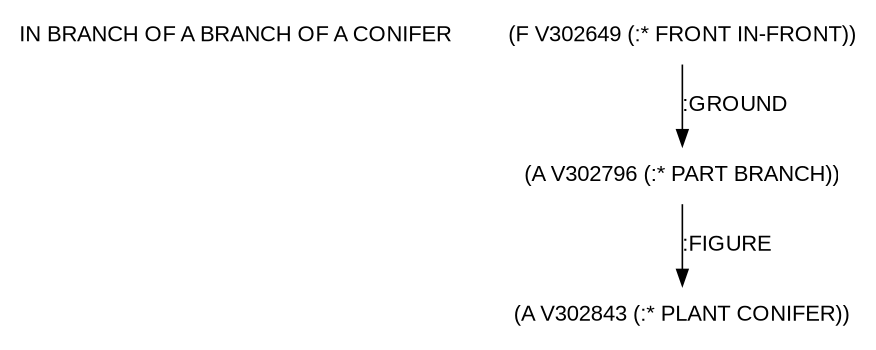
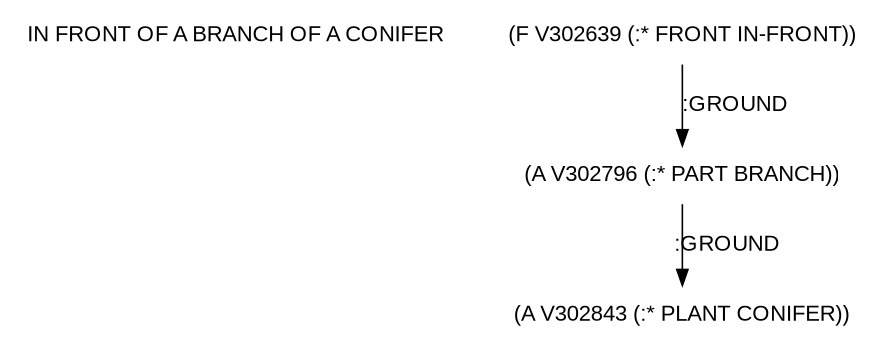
  digraph {
    fontname="Liberation Sans"
    node [fontname="Liberation Sans" shape=none]
    edge [fontname="Liberation Sans"]
-   "IN FRONT OF A BRANCH OF A CONIFER" [label="IN BRANCH OF A BRANCH OF A CONIFER"]
-   n2 [label="(F V302649 (:* FRONT IN-FRONT))"]
+   "IN FRONT OF A BRANCH OF A CONIFER"
+   n2 [label="(F V302639 (:* FRONT IN-FRONT))"]
    n3 [label="(A V302796 (:* PART BRANCH))"]
    n4 [label="(A V302843 (:* PLANT CONIFER))"]
    n2 -> n3 [label=":GROUND"]
-   n3 -> n4 [label=":FIGURE"]
+   n3 -> n4 [label=":GROUND"]
  }
